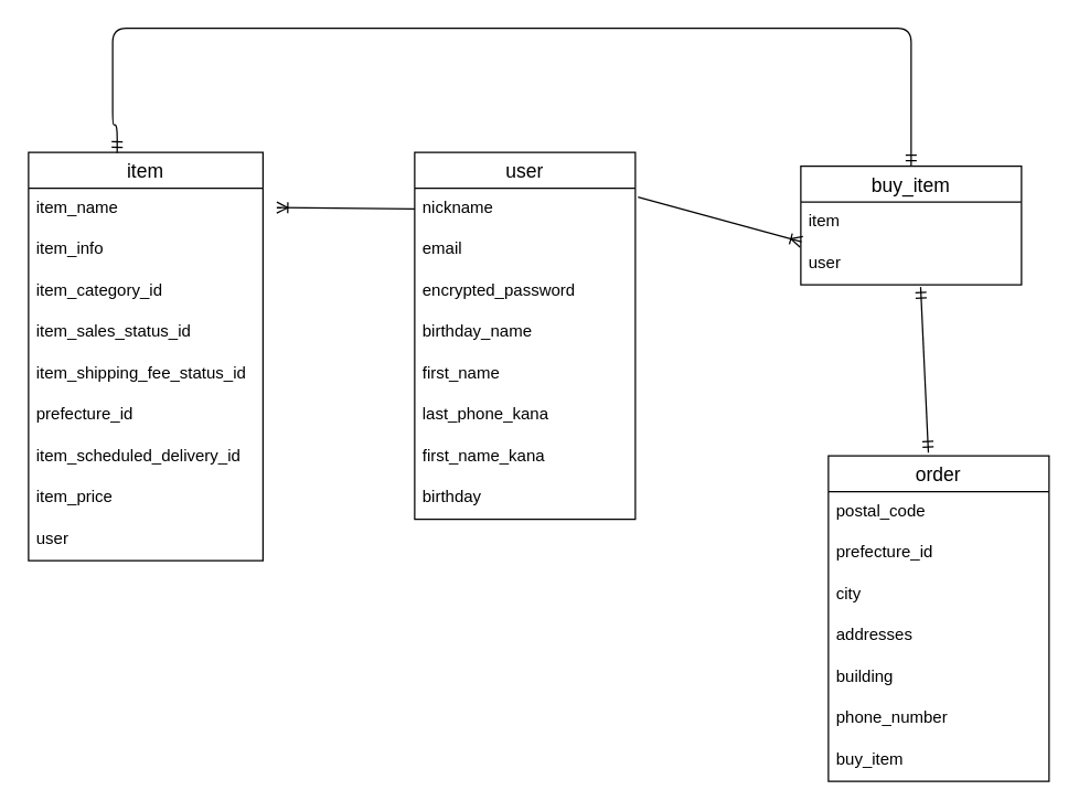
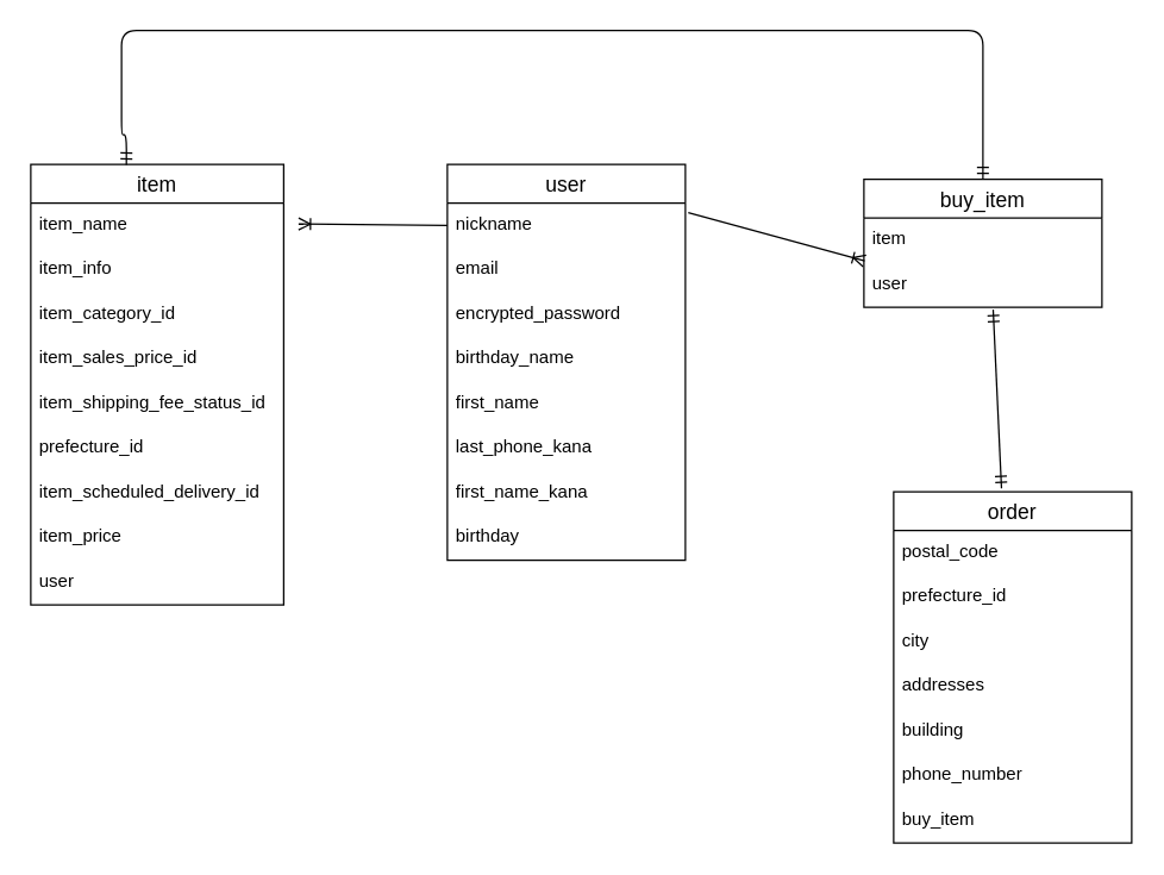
  <mxCell id="0" />
  <mxCell id="1" parent="0" />
  <mxCell id="2" value="item" style="swimlane;fontStyle=0;childLayout=stackLayout;horizontal=1;startSize=26;horizontalStack=0;resizeParent=1;resizeParentMax=0;resizeLast=0;collapsible=1;marginBottom=0;align=center;fontSize=14;" vertex="1" parent="1"><mxGeometry x="20" y="110" width="170" height="296" as="geometry" /></mxCell>
  <mxCell id="3" value="item_name" style="text;strokeColor=none;fillColor=none;spacingLeft=4;spacingRight=4;overflow=hidden;rotatable=0;points=[[0,0.5],[1,0.5]];portConstraint=eastwest;fontSize=12;" vertex="1" parent="2"><mxGeometry y="26" width="170" height="30" as="geometry" /></mxCell>
  <mxCell id="4" value="item_info" style="text;strokeColor=none;fillColor=none;spacingLeft=4;spacingRight=4;overflow=hidden;rotatable=0;points=[[0,0.5],[1,0.5]];portConstraint=eastwest;fontSize=12;" vertex="1" parent="2"><mxGeometry y="56" width="170" height="30" as="geometry" /></mxCell>
  <mxCell id="5" value="item_category_id" style="text;strokeColor=none;fillColor=none;spacingLeft=4;spacingRight=4;overflow=hidden;rotatable=0;points=[[0,0.5],[1,0.5]];portConstraint=eastwest;fontSize=12;" vertex="1" parent="2"><mxGeometry y="86" width="170" height="30" as="geometry" /></mxCell>
- <mxCell id="6" value="item_sales_status_id" style="text;strokeColor=none;fillColor=none;spacingLeft=4;spacingRight=4;overflow=hidden;rotatable=0;points=[[0,0.5],[1,0.5]];portConstraint=eastwest;fontSize=12;" vertex="1" parent="2"><mxGeometry y="116" width="170" height="30" as="geometry" /></mxCell>
+ <mxCell id="6" value="item_sales_price_id" style="text;strokeColor=none;fillColor=none;spacingLeft=4;spacingRight=4;overflow=hidden;rotatable=0;points=[[0,0.5],[1,0.5]];portConstraint=eastwest;fontSize=12;" vertex="1" parent="2"><mxGeometry y="116" width="170" height="30" as="geometry" /></mxCell>
  <mxCell id="7" value="item_shipping_fee_status_id" style="text;strokeColor=none;fillColor=none;spacingLeft=4;spacingRight=4;overflow=hidden;rotatable=0;points=[[0,0.5],[1,0.5]];portConstraint=eastwest;fontSize=12;" vertex="1" parent="2"><mxGeometry y="146" width="170" height="30" as="geometry" /></mxCell>
  <mxCell id="8" value="prefecture_id" style="text;strokeColor=none;fillColor=none;spacingLeft=4;spacingRight=4;overflow=hidden;rotatable=0;points=[[0,0.5],[1,0.5]];portConstraint=eastwest;fontSize=12;" vertex="1" parent="2"><mxGeometry y="176" width="170" height="30" as="geometry" /></mxCell>
  <mxCell id="9" value="item_scheduled_delivery_id" style="text;strokeColor=none;fillColor=none;spacingLeft=4;spacingRight=4;overflow=hidden;rotatable=0;points=[[0,0.5],[1,0.5]];portConstraint=eastwest;fontSize=12;" vertex="1" parent="2"><mxGeometry y="206" width="170" height="30" as="geometry" /></mxCell>
  <mxCell id="10" value="item_price" style="text;strokeColor=none;fillColor=none;spacingLeft=4;spacingRight=4;overflow=hidden;rotatable=0;points=[[0,0.5],[1,0.5]];portConstraint=eastwest;fontSize=12;" vertex="1" parent="2"><mxGeometry y="236" width="170" height="30" as="geometry" /></mxCell>
  <mxCell id="11" value="user" style="text;strokeColor=none;fillColor=none;spacingLeft=4;spacingRight=4;overflow=hidden;rotatable=0;points=[[0,0.5],[1,0.5]];portConstraint=eastwest;fontSize=12;" vertex="1" parent="2"><mxGeometry y="266" width="170" height="30" as="geometry" /></mxCell>
  <mxCell id="12" value="user" style="swimlane;fontStyle=0;childLayout=stackLayout;horizontal=1;startSize=26;horizontalStack=0;resizeParent=1;resizeParentMax=0;resizeLast=0;collapsible=1;marginBottom=0;align=center;fontSize=14;" vertex="1" parent="1"><mxGeometry x="300" y="110" width="160" height="266" as="geometry" /></mxCell>
  <mxCell id="13" value="nickname" style="text;strokeColor=none;fillColor=none;spacingLeft=4;spacingRight=4;overflow=hidden;rotatable=0;points=[[0,0.5],[1,0.5]];portConstraint=eastwest;fontSize=12;" vertex="1" parent="12"><mxGeometry y="26" width="160" height="30" as="geometry" /></mxCell>
  <mxCell id="14" value="email" style="text;strokeColor=none;fillColor=none;spacingLeft=4;spacingRight=4;overflow=hidden;rotatable=0;points=[[0,0.5],[1,0.5]];portConstraint=eastwest;fontSize=12;" vertex="1" parent="12"><mxGeometry y="56" width="160" height="30" as="geometry" /></mxCell>
  <mxCell id="15" value="encrypted_password" style="text;strokeColor=none;fillColor=none;spacingLeft=4;spacingRight=4;overflow=hidden;rotatable=0;points=[[0,0.5],[1,0.5]];portConstraint=eastwest;fontSize=12;" vertex="1" parent="12"><mxGeometry y="86" width="160" height="30" as="geometry" /></mxCell>
  <mxCell id="16" value="birthday_name" style="text;strokeColor=none;fillColor=none;spacingLeft=4;spacingRight=4;overflow=hidden;rotatable=0;points=[[0,0.5],[1,0.5]];portConstraint=eastwest;fontSize=12;" vertex="1" parent="12"><mxGeometry y="116" width="160" height="30" as="geometry" /></mxCell>
  <mxCell id="17" value="first_name" style="text;strokeColor=none;fillColor=none;spacingLeft=4;spacingRight=4;overflow=hidden;rotatable=0;points=[[0,0.5],[1,0.5]];portConstraint=eastwest;fontSize=12;" vertex="1" parent="12"><mxGeometry y="146" width="160" height="30" as="geometry" /></mxCell>
  <mxCell id="18" value="last_phone_kana" style="text;strokeColor=none;fillColor=none;spacingLeft=4;spacingRight=4;overflow=hidden;rotatable=0;points=[[0,0.5],[1,0.5]];portConstraint=eastwest;fontSize=12;" vertex="1" parent="12"><mxGeometry y="176" width="160" height="30" as="geometry" /></mxCell>
  <mxCell id="19" value="first_name_kana" style="text;strokeColor=none;fillColor=none;spacingLeft=4;spacingRight=4;overflow=hidden;rotatable=0;points=[[0,0.5],[1,0.5]];portConstraint=eastwest;fontSize=12;" vertex="1" parent="12"><mxGeometry y="206" width="160" height="30" as="geometry" /></mxCell>
  <mxCell id="20" value="birthday" style="text;strokeColor=none;fillColor=none;spacingLeft=4;spacingRight=4;overflow=hidden;rotatable=0;points=[[0,0.5],[1,0.5]];portConstraint=eastwest;fontSize=12;" vertex="1" parent="12"><mxGeometry y="236" width="160" height="30" as="geometry" /></mxCell>
  <mxCell id="21" value="order" style="swimlane;fontStyle=0;childLayout=stackLayout;horizontal=1;startSize=26;horizontalStack=0;resizeParent=1;resizeParentMax=0;resizeLast=0;collapsible=1;marginBottom=0;align=center;fontSize=14;" vertex="1" parent="1"><mxGeometry x="600" y="330" width="160" height="236" as="geometry" /></mxCell>
  <mxCell id="22" value="postal_code" style="text;strokeColor=none;fillColor=none;spacingLeft=4;spacingRight=4;overflow=hidden;rotatable=0;points=[[0,0.5],[1,0.5]];portConstraint=eastwest;fontSize=12;" vertex="1" parent="21"><mxGeometry y="26" width="160" height="30" as="geometry" /></mxCell>
  <mxCell id="23" value="prefecture_id" style="text;strokeColor=none;fillColor=none;spacingLeft=4;spacingRight=4;overflow=hidden;rotatable=0;points=[[0,0.5],[1,0.5]];portConstraint=eastwest;fontSize=12;" vertex="1" parent="21"><mxGeometry y="56" width="160" height="30" as="geometry" /></mxCell>
  <mxCell id="24" value="city" style="text;strokeColor=none;fillColor=none;spacingLeft=4;spacingRight=4;overflow=hidden;rotatable=0;points=[[0,0.5],[1,0.5]];portConstraint=eastwest;fontSize=12;" vertex="1" parent="21"><mxGeometry y="86" width="160" height="30" as="geometry" /></mxCell>
  <mxCell id="25" value="addresses" style="text;strokeColor=none;fillColor=none;spacingLeft=4;spacingRight=4;overflow=hidden;rotatable=0;points=[[0,0.5],[1,0.5]];portConstraint=eastwest;fontSize=12;" vertex="1" parent="21"><mxGeometry y="116" width="160" height="30" as="geometry" /></mxCell>
  <mxCell id="26" value="building" style="text;strokeColor=none;fillColor=none;spacingLeft=4;spacingRight=4;overflow=hidden;rotatable=0;points=[[0,0.5],[1,0.5]];portConstraint=eastwest;fontSize=12;" vertex="1" parent="21"><mxGeometry y="146" width="160" height="30" as="geometry" /></mxCell>
  <mxCell id="27" value="phone_number" style="text;strokeColor=none;fillColor=none;spacingLeft=4;spacingRight=4;overflow=hidden;rotatable=0;points=[[0,0.5],[1,0.5]];portConstraint=eastwest;fontSize=12;" vertex="1" parent="21"><mxGeometry y="176" width="160" height="30" as="geometry" /></mxCell>
  <mxCell id="28" value="buy_item" style="text;strokeColor=none;fillColor=none;spacingLeft=4;spacingRight=4;overflow=hidden;rotatable=0;points=[[0,0.5],[1,0.5]];portConstraint=eastwest;fontSize=12;" vertex="1" parent="21"><mxGeometry y="206" width="160" height="30" as="geometry" /></mxCell>
  <mxCell id="29" value="" style="fontSize=12;html=1;endArrow=ERoneToMany;exitX=0;exitY=0.5;exitDx=0;exitDy=0;" edge="1" parent="1" source="13"><mxGeometry width="100" height="100" relative="1" as="geometry"><mxPoint x="270" y="150" as="sourcePoint" /><mxPoint x="200" y="150" as="targetPoint" /></mxGeometry></mxCell>
  <mxCell id="30" value="buy_item" style="swimlane;fontStyle=0;childLayout=stackLayout;horizontal=1;startSize=26;horizontalStack=0;resizeParent=1;resizeParentMax=0;resizeLast=0;collapsible=1;marginBottom=0;align=center;fontSize=14;" vertex="1" parent="1"><mxGeometry x="580" y="120" width="160" height="86" as="geometry" /></mxCell>
  <mxCell id="31" value="item" style="text;strokeColor=none;fillColor=none;spacingLeft=4;spacingRight=4;overflow=hidden;rotatable=0;points=[[0,0.5],[1,0.5]];portConstraint=eastwest;fontSize=12;" vertex="1" parent="30"><mxGeometry y="26" width="160" height="30" as="geometry" /></mxCell>
  <mxCell id="32" value="user" style="text;strokeColor=none;fillColor=none;spacingLeft=4;spacingRight=4;overflow=hidden;rotatable=0;points=[[0,0.5],[1,0.5]];portConstraint=eastwest;fontSize=12;" vertex="1" parent="30"><mxGeometry y="56" width="160" height="30" as="geometry" /></mxCell>
  <mxCell id="33" value="" style="fontSize=12;html=1;endArrow=ERoneToMany;exitX=1.012;exitY=0.213;exitDx=0;exitDy=0;exitPerimeter=0;entryX=0.003;entryY=-0.04;entryDx=0;entryDy=0;entryPerimeter=0;" edge="1" parent="1" source="13" target="32"><mxGeometry width="100" height="100" relative="1" as="geometry"><mxPoint x="660.546" y="206" as="sourcePoint" /><mxPoint x="570" y="151" as="targetPoint" /></mxGeometry></mxCell>
  <mxCell id="34" value="" style="edgeStyle=orthogonalEdgeStyle;fontSize=12;html=1;endArrow=ERmandOne;startArrow=ERmandOne;exitX=0.378;exitY=0.001;exitDx=0;exitDy=0;exitPerimeter=0;entryX=0.5;entryY=0;entryDx=0;entryDy=0;" edge="1" parent="1" source="2" target="30"><mxGeometry width="100" height="100" relative="1" as="geometry"><mxPoint x="80" y="100" as="sourcePoint" /><mxPoint x="650" y="20" as="targetPoint" /><Array as="points"><mxPoint x="81" y="90" /><mxPoint x="80" y="20" /><mxPoint x="660" y="20" /></Array></mxGeometry></mxCell>
  <mxCell id="35" value="" style="fontSize=12;html=1;endArrow=ERmandOne;startArrow=ERmandOne;entryX=0.543;entryY=1.053;entryDx=0;entryDy=0;entryPerimeter=0;exitX=0.453;exitY=-0.01;exitDx=0;exitDy=0;exitPerimeter=0;" edge="1" parent="1" source="21" target="32"><mxGeometry width="100" height="100" relative="1" as="geometry"><mxPoint x="667" y="320" as="sourcePoint" /><mxPoint x="460" y="240" as="targetPoint" /></mxGeometry></mxCell>
